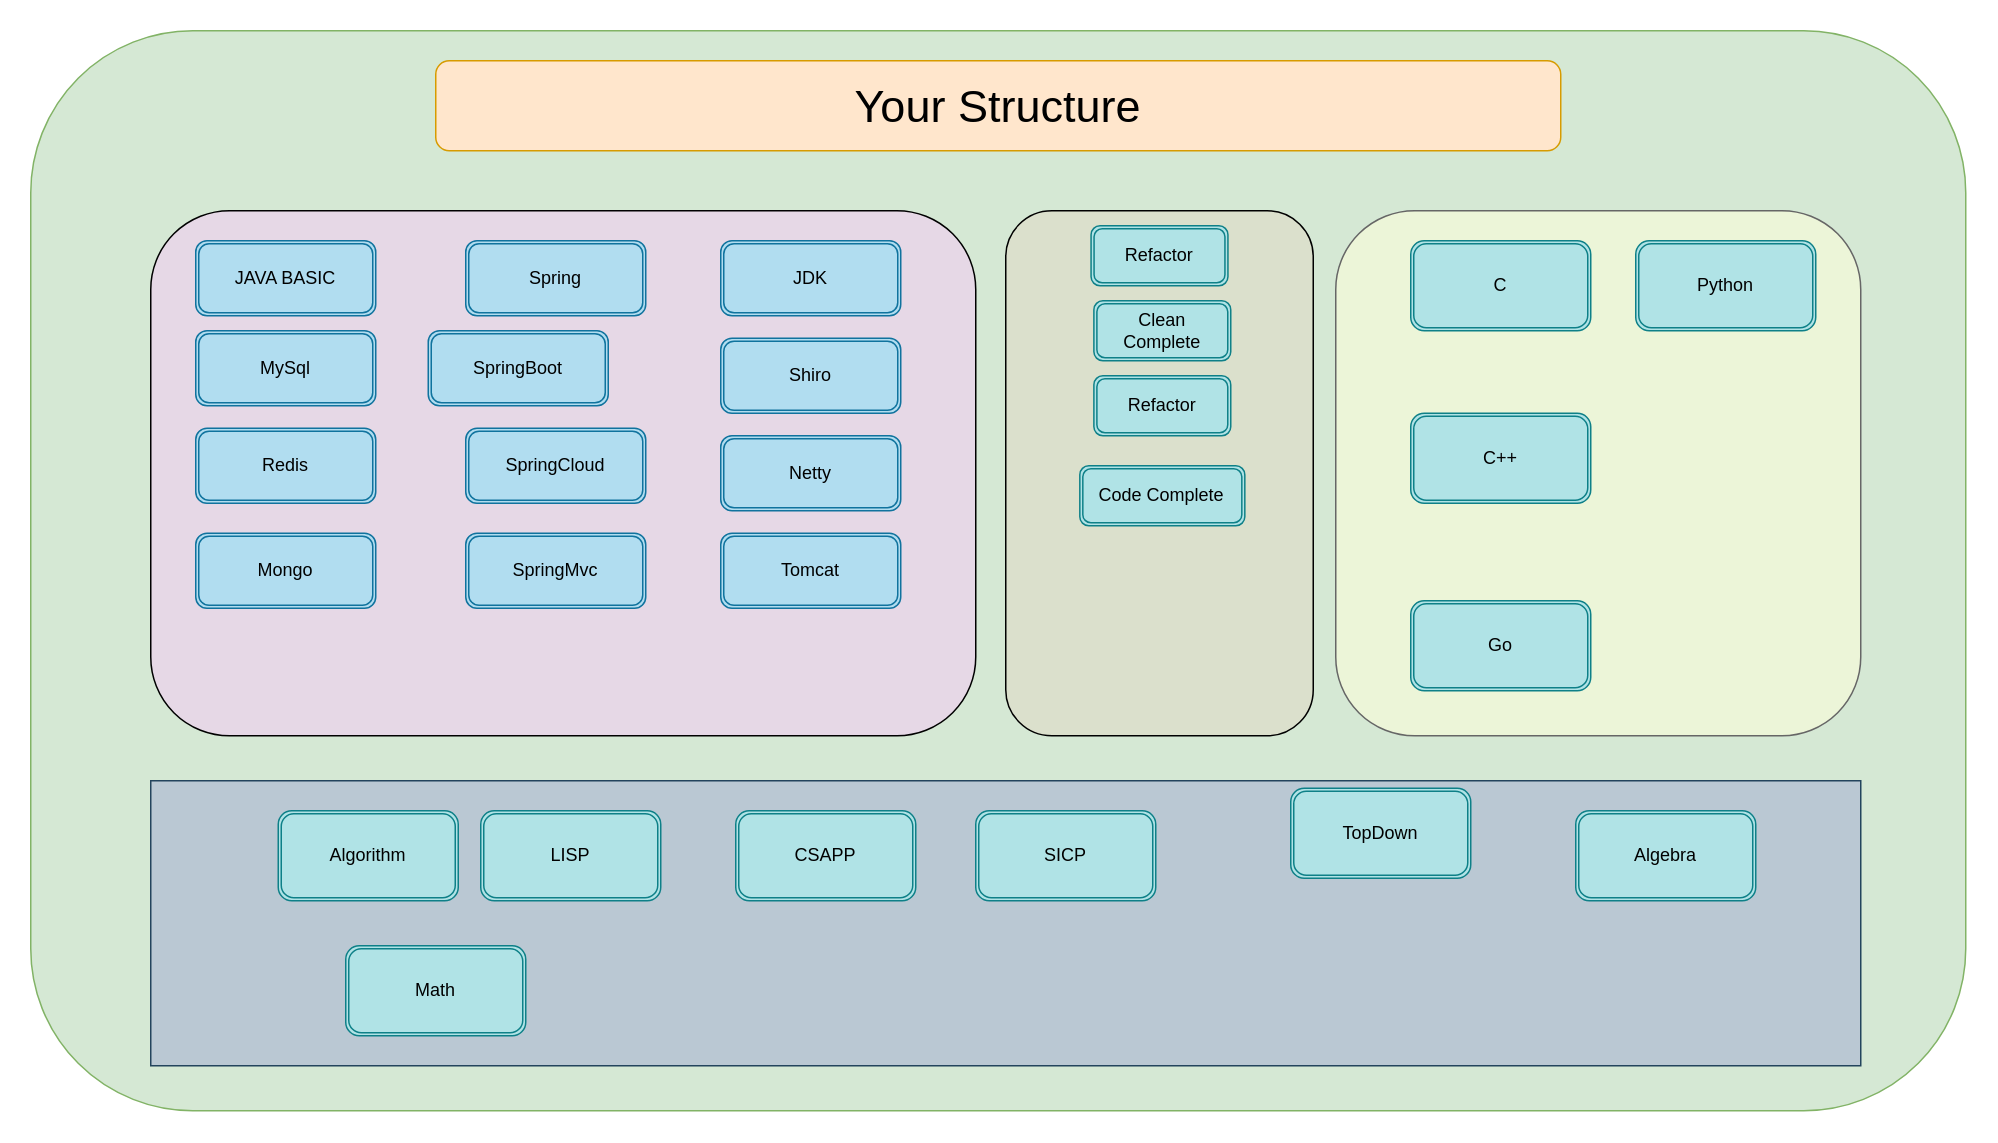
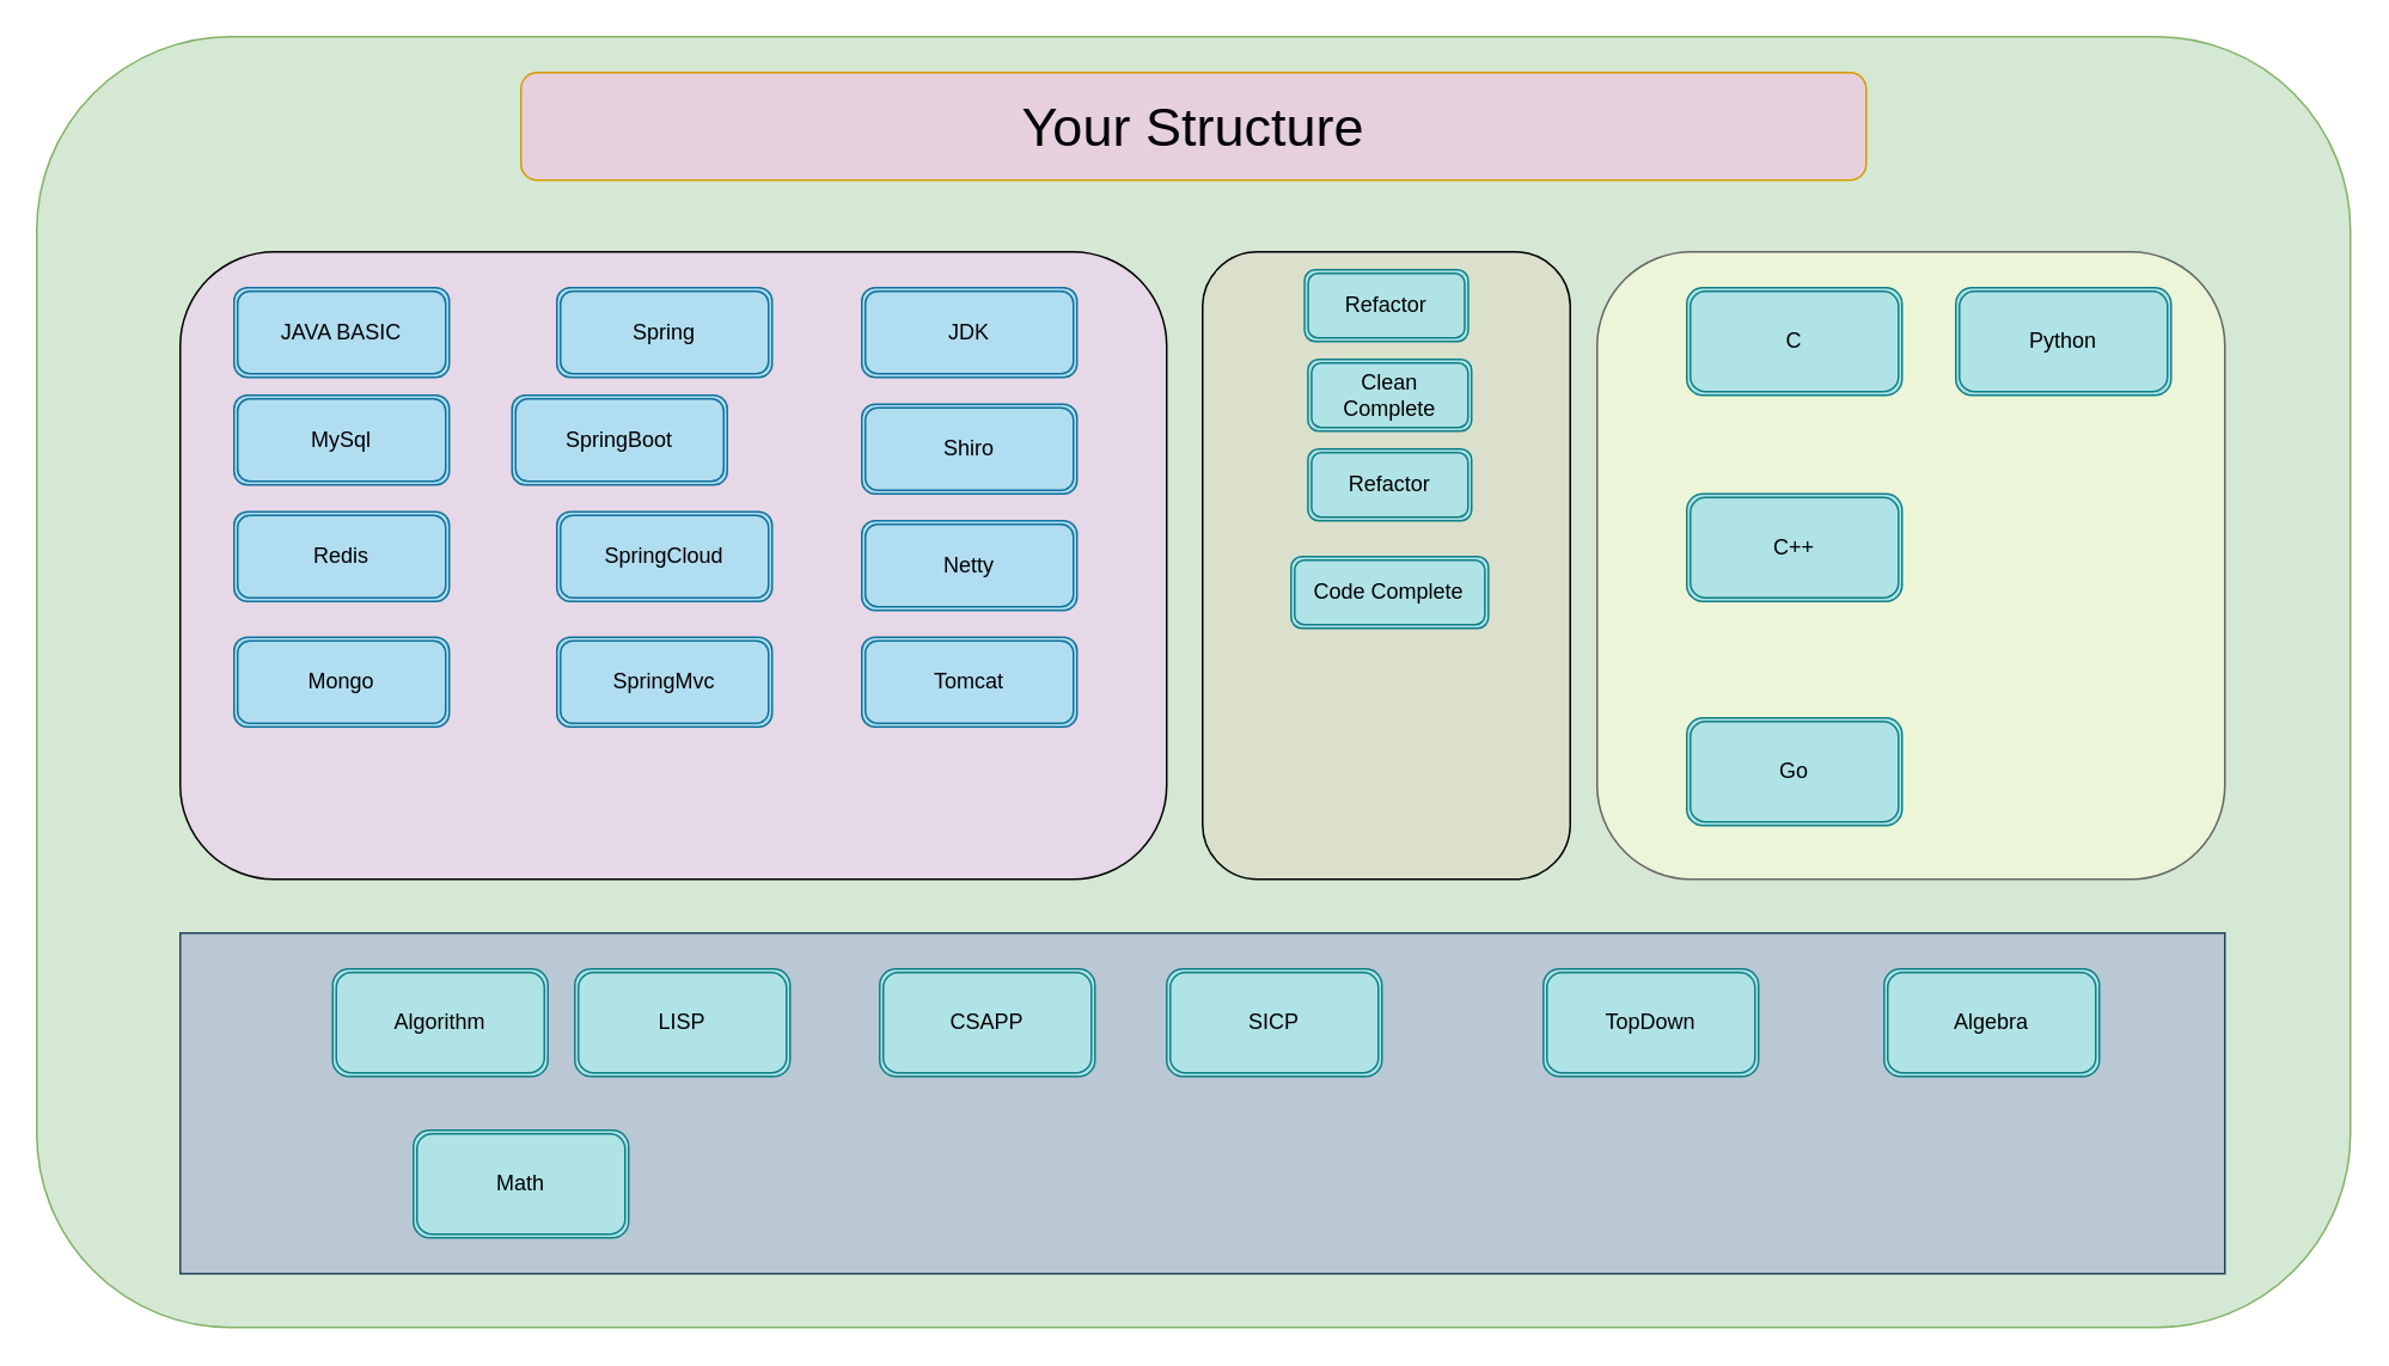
  <mxCell id="0" />
  <mxCell id="1" parent="0" />
  <mxCell id="2" value="" style="rounded=1;whiteSpace=wrap;html=1;fillColor=#d5e8d4;strokeColor=#82b366;" vertex="1" parent="1"><mxGeometry x="20" y="20" width="1290" height="720" as="geometry" /></mxCell>
- <mxCell id="3" value="&lt;font style=&quot;font-size: 30px&quot;&gt;Your Structure&lt;/font&gt;" style="rounded=1;whiteSpace=wrap;html=1;align=center;strokeColor=#d79b00;fillColor=#ffe6cc;" vertex="1" parent="1"><mxGeometry x="290" y="40" width="750" height="60" as="geometry" /></mxCell>
+ <mxCell id="3" value="&lt;font style=&quot;font-size: 30px&quot;&gt;Your Structure&lt;/font&gt;" style="rounded=1;whiteSpace=wrap;html=1;align=center;strokeColor=#d79b00;fillColor=#E6D0DE;" vertex="1" parent="1"><mxGeometry x="290" y="40" width="750" height="60" as="geometry" /></mxCell>
  <mxCell id="4" value="" style="rounded=1;whiteSpace=wrap;html=1;fillColor=#E6D8E6;" vertex="1" parent="1"><mxGeometry x="100" y="140" width="550" height="350" as="geometry" /></mxCell>
  <mxCell id="5" value="" style="rounded=1;whiteSpace=wrap;html=1;fillColor=#DBE0CC;" vertex="1" parent="1"><mxGeometry x="670" y="140" width="205" height="350" as="geometry" /></mxCell>
  <mxCell id="6" value="" style="rounded=1;whiteSpace=wrap;html=1;strokeColor=#666666;fontColor=#333333;fillColor=#ECF5D8;" vertex="1" parent="1"><mxGeometry x="890" y="140" width="350" height="350" as="geometry" /></mxCell>
  <mxCell id="7" value="" style="rounded=0;whiteSpace=wrap;html=1;fillColor=#bac8d3;strokeColor=#23445d;" vertex="1" parent="1"><mxGeometry x="100" y="520" width="1140" height="190" as="geometry" /></mxCell>
  <mxCell id="8" value="JAVA BASIC" style="shape=ext;double=1;rounded=1;whiteSpace=wrap;html=1;fillColor=#b1ddf0;strokeColor=#10739e;" vertex="1" parent="1"><mxGeometry x="130" y="160" width="120" height="50" as="geometry" /></mxCell>
  <mxCell id="9" value="&lt;div&gt;MySql&lt;/div&gt;" style="shape=ext;double=1;rounded=1;whiteSpace=wrap;html=1;fillColor=#b1ddf0;strokeColor=#10739e;" vertex="1" parent="1"><mxGeometry x="130" y="220" width="120" height="50" as="geometry" /></mxCell>
  <mxCell id="10" value="Redis" style="shape=ext;double=1;rounded=1;whiteSpace=wrap;html=1;fillColor=#b1ddf0;strokeColor=#10739e;" vertex="1" parent="1"><mxGeometry x="130" y="285" width="120" height="50" as="geometry" /></mxCell>
  <mxCell id="11" value="Mongo" style="shape=ext;double=1;rounded=1;whiteSpace=wrap;html=1;fillColor=#b1ddf0;strokeColor=#10739e;" vertex="1" parent="1"><mxGeometry x="130" y="355" width="120" height="50" as="geometry" /></mxCell>
  <mxCell id="12" value="Spring" style="shape=ext;double=1;rounded=1;whiteSpace=wrap;html=1;fillColor=#b1ddf0;strokeColor=#10739e;" vertex="1" parent="1"><mxGeometry x="310" y="160" width="120" height="50" as="geometry" /></mxCell>
  <mxCell id="13" value="SpringBoot" style="shape=ext;double=1;rounded=1;whiteSpace=wrap;html=1;fillColor=#b1ddf0;strokeColor=#10739e;" vertex="1" parent="1"><mxGeometry x="285" y="220" width="120" height="50" as="geometry" /></mxCell>
  <mxCell id="14" value="SpringCloud" style="shape=ext;double=1;rounded=1;whiteSpace=wrap;html=1;fillColor=#b1ddf0;strokeColor=#10739e;" vertex="1" parent="1"><mxGeometry x="310" y="285" width="120" height="50" as="geometry" /></mxCell>
  <mxCell id="15" value="SpringMvc" style="shape=ext;double=1;rounded=1;whiteSpace=wrap;html=1;fillColor=#b1ddf0;strokeColor=#10739e;" vertex="1" parent="1"><mxGeometry x="310" y="355" width="120" height="50" as="geometry" /></mxCell>
  <mxCell id="16" value="Tomcat" style="shape=ext;double=1;rounded=1;whiteSpace=wrap;html=1;fillColor=#b1ddf0;strokeColor=#10739e;" vertex="1" parent="1"><mxGeometry x="480" y="355" width="120" height="50" as="geometry" /></mxCell>
  <mxCell id="17" value="&lt;div&gt;Netty&lt;/div&gt;" style="shape=ext;double=1;rounded=1;whiteSpace=wrap;html=1;fillColor=#b1ddf0;strokeColor=#10739e;" vertex="1" parent="1"><mxGeometry x="480" y="290" width="120" height="50" as="geometry" /></mxCell>
  <mxCell id="18" value="Algorithm" style="shape=ext;double=1;rounded=1;whiteSpace=wrap;html=1;fillColor=#b0e3e6;strokeColor=#0e8088;" vertex="1" parent="1"><mxGeometry x="185" y="540" width="120" height="60" as="geometry" /></mxCell>
  <mxCell id="19" value="&lt;div&gt;CSAPP&lt;/div&gt;" style="shape=ext;double=1;rounded=1;whiteSpace=wrap;html=1;fillColor=#b0e3e6;strokeColor=#0e8088;" vertex="1" parent="1"><mxGeometry x="490" y="540" width="120" height="60" as="geometry" /></mxCell>
  <mxCell id="20" value="&lt;div&gt;SICP&lt;/div&gt;" style="shape=ext;double=1;rounded=1;whiteSpace=wrap;html=1;fillColor=#b0e3e6;strokeColor=#0e8088;" vertex="1" parent="1"><mxGeometry x="650" y="540" width="120" height="60" as="geometry" /></mxCell>
  <mxCell id="21" value="LISP" style="shape=ext;double=1;rounded=1;whiteSpace=wrap;html=1;fillColor=#b0e3e6;strokeColor=#0e8088;" vertex="1" parent="1"><mxGeometry x="320" y="540" width="120" height="60" as="geometry" /></mxCell>
  <mxCell id="22" value="&lt;div&gt;Refactor&lt;/div&gt;" style="shape=ext;double=1;rounded=1;whiteSpace=wrap;html=1;fillColor=#b0e3e6;strokeColor=#0e8088;" vertex="1" parent="1"><mxGeometry x="726.88" y="150" width="91.25" height="40" as="geometry" /></mxCell>
  <mxCell id="23" value="Clean Complete" style="shape=ext;double=1;rounded=1;whiteSpace=wrap;html=1;fillColor=#b0e3e6;strokeColor=#0e8088;" vertex="1" parent="1"><mxGeometry x="728.76" y="200" width="91.25" height="40" as="geometry" /></mxCell>
  <mxCell id="24" value="&lt;div&gt;Refactor&lt;/div&gt;" style="shape=ext;double=1;rounded=1;whiteSpace=wrap;html=1;fillColor=#b0e3e6;strokeColor=#0e8088;" vertex="1" parent="1"><mxGeometry x="728.76" y="250" width="91.25" height="40" as="geometry" /></mxCell>
  <mxCell id="25" value="C" style="shape=ext;double=1;rounded=1;whiteSpace=wrap;html=1;fillColor=#b0e3e6;strokeColor=#0e8088;" vertex="1" parent="1"><mxGeometry x="940" y="160" width="120" height="60" as="geometry" /></mxCell>
  <mxCell id="26" value="C++" style="shape=ext;double=1;rounded=1;whiteSpace=wrap;html=1;fillColor=#b0e3e6;strokeColor=#0e8088;" vertex="1" parent="1"><mxGeometry x="940" y="275" width="120" height="60" as="geometry" /></mxCell>
  <mxCell id="27" value="&lt;div&gt;Go&lt;/div&gt;" style="shape=ext;double=1;rounded=1;whiteSpace=wrap;html=1;fillColor=#b0e3e6;strokeColor=#0e8088;" vertex="1" parent="1"><mxGeometry x="940" y="400" width="120" height="60" as="geometry" /></mxCell>
  <mxCell id="28" value="Python" style="shape=ext;double=1;rounded=1;whiteSpace=wrap;html=1;fillColor=#b0e3e6;strokeColor=#0e8088;" vertex="1" parent="1"><mxGeometry x="1090" y="160" width="120" height="60" as="geometry" /></mxCell>
- <mxCell id="29" value="TopDown" style="shape=ext;double=1;rounded=1;whiteSpace=wrap;html=1;fillColor=#b0e3e6;strokeColor=#0e8088;" vertex="1" parent="1"><mxGeometry x="860" y="525" width="120" height="60" as="geometry" /></mxCell>
+ <mxCell id="29" value="TopDown" style="shape=ext;double=1;rounded=1;whiteSpace=wrap;html=1;fillColor=#b0e3e6;strokeColor=#0e8088;" vertex="1" parent="1"><mxGeometry x="860" y="540" width="120" height="60" as="geometry" /></mxCell>
  <mxCell id="30" value="Algebra" style="shape=ext;double=1;rounded=1;whiteSpace=wrap;html=1;fillColor=#b0e3e6;strokeColor=#0e8088;" vertex="1" parent="1"><mxGeometry x="1050" y="540" width="120" height="60" as="geometry" /></mxCell>
  <mxCell id="31" value="&lt;div&gt;Math&lt;/div&gt;" style="shape=ext;double=1;rounded=1;whiteSpace=wrap;html=1;fillColor=#b0e3e6;strokeColor=#0e8088;" vertex="1" parent="1"><mxGeometry x="230" y="630" width="120" height="60" as="geometry" /></mxCell>
  <mxCell id="32" value="Code Complete" style="shape=ext;double=1;rounded=1;whiteSpace=wrap;html=1;fillColor=#b0e3e6;strokeColor=#0e8088;" vertex="1" parent="1"><mxGeometry x="719.38" y="310" width="110" height="40" as="geometry" /></mxCell>
  <mxCell id="33" value="&lt;div&gt;JDK&lt;/div&gt;" style="shape=ext;double=1;rounded=1;whiteSpace=wrap;html=1;fillColor=#b1ddf0;strokeColor=#10739e;" vertex="1" parent="1"><mxGeometry x="480" y="160" width="120" height="50" as="geometry" /></mxCell>
  <mxCell id="34" value="Shiro" style="shape=ext;double=1;rounded=1;whiteSpace=wrap;html=1;fillColor=#b1ddf0;strokeColor=#10739e;" vertex="1" parent="1"><mxGeometry x="480" y="225" width="120" height="50" as="geometry" /></mxCell>
